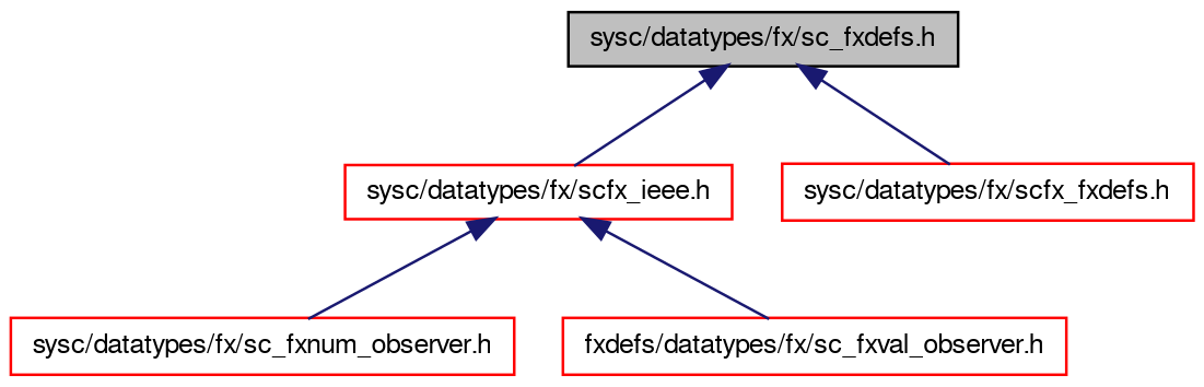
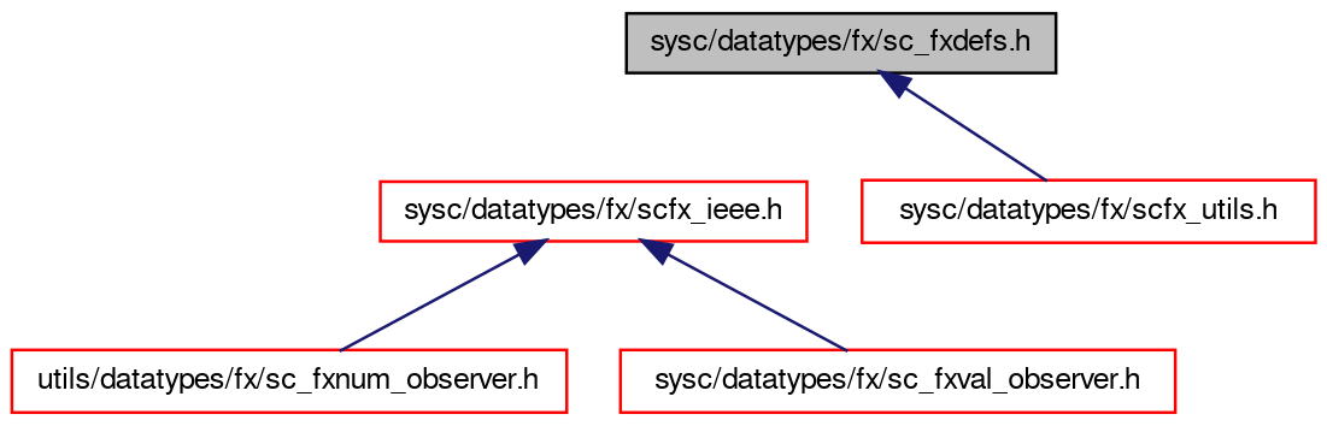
  digraph {
    node [color=red fillcolor=white fontname=FreeSans fontsize=10 shape=record style=filled]
    edge [color=midnightblue dir=back fontname=FreeSans fontsize=10 labelfontname=FreeSans labelfontsize=10 style=solid]
    n1 [color=black fillcolor=grey75 fontcolor=black height=0.2 label="sysc/datatypes/fx/sc_fxdefs.h" width=0.4]
    n2 [height=0.2 label="sysc/datatypes/fx/scfx_ieee.h" width=0.4]
-   n3 [height=0.2 label="sysc/datatypes/fx/scfx_fxdefs.h" width=0.4]
-   n4 [height=0.2 label="sysc/datatypes/fx/sc_fxnum_observer.h" width=0.4]
-   n5 [height=0.2 label="fxdefs/datatypes/fx/sc_fxval_observer.h" width=0.4]
-   n1 -> n2
+   n3 [height=0.2 label="sysc/datatypes/fx/scfx_utils.h" width=0.4]
+   n4 [height=0.2 label="utils/datatypes/fx/sc_fxnum_observer.h" width=0.4]
+   n5 [height=0.2 label="sysc/datatypes/fx/sc_fxval_observer.h" width=0.4]
    n1 -> n3
    n2 -> n4
    n2 -> n5
  }
